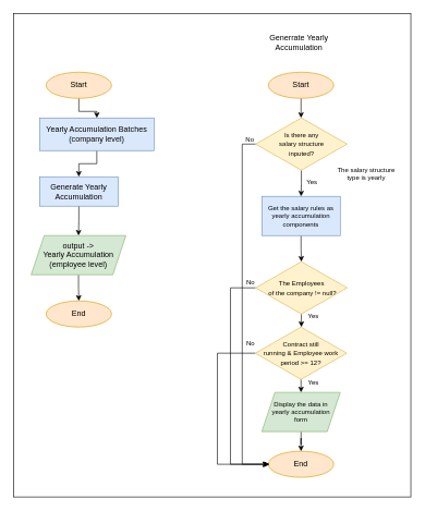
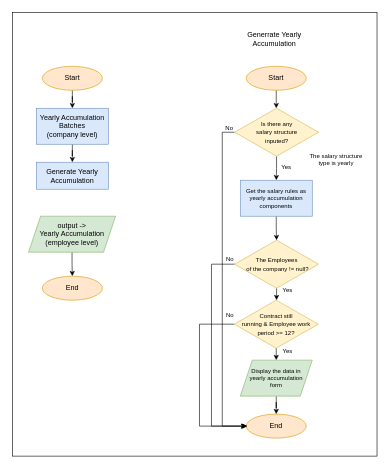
  <mxCell id="0" />
  <mxCell id="1" parent="0" />
  <mxCell id="2" value="" style="edgeStyle=orthogonalEdgeStyle;rounded=0;orthogonalLoop=1;jettySize=auto;html=1;" edge="1" parent="1" source="3" target="5"><mxGeometry relative="1" as="geometry" /></mxCell>
- <mxCell id="3" value="Yearly Accumulation Batches&lt;br&gt;(company level)" style="rounded=0;whiteSpace=wrap;html=1;fillColor=#dae8fc;strokeColor=#6c8ebf;" vertex="1" parent="1"><mxGeometry x="60" y="180" width="175" height="50" as="geometry" /></mxCell>
- <mxCell id="4" value="" style="edgeStyle=orthogonalEdgeStyle;rounded=0;orthogonalLoop=1;jettySize=auto;html=1;entryX=0.5;entryY=0;entryDx=0;entryDy=0;" edge="1" parent="1" source="5" target="7"><mxGeometry relative="1" as="geometry"><mxPoint x="120" y="450" as="targetPoint" /></mxGeometry></mxCell>
+ <mxCell id="3" value="Yearly Accumulation Batches&lt;br&gt;(company level)" style="rounded=0;whiteSpace=wrap;html=1;fillColor=#dae8fc;strokeColor=#6c8ebf;" vertex="1" parent="1"><mxGeometry x="60" y="180" width="120" height="60" as="geometry" /></mxCell>
  <mxCell id="5" value="Generate Yearly Accumulation" style="rounded=0;whiteSpace=wrap;html=1;fillColor=#dae8fc;strokeColor=#6c8ebf;" vertex="1" parent="1"><mxGeometry x="60" y="270" width="120" height="45" as="geometry" /></mxCell>
  <mxCell id="6" style="edgeStyle=orthogonalEdgeStyle;rounded=0;orthogonalLoop=1;jettySize=auto;html=1;" edge="1" parent="1" source="7" target="10"><mxGeometry relative="1" as="geometry" /></mxCell>
  <mxCell id="7" value="output -&amp;gt; &lt;br&gt;Yearly Accumulation (employee level)" style="shape=parallelogram;perimeter=parallelogramPerimeter;whiteSpace=wrap;html=1;fixedSize=1;fillColor=#d5e8d4;strokeColor=#82b366;" vertex="1" parent="1"><mxGeometry x="47" y="360" width="145" height="60" as="geometry" /></mxCell>
  <mxCell id="8" style="edgeStyle=orthogonalEdgeStyle;rounded=0;orthogonalLoop=1;jettySize=auto;html=1;" edge="1" parent="1" source="9" target="3"><mxGeometry relative="1" as="geometry" /></mxCell>
  <mxCell id="9" value="Start" style="ellipse;whiteSpace=wrap;html=1;fillColor=#ffe6cc;strokeColor=#d79b00;" vertex="1" parent="1"><mxGeometry x="70" y="110" width="100" height="40" as="geometry" /></mxCell>
  <mxCell id="10" value="End" style="ellipse;whiteSpace=wrap;html=1;fillColor=#ffe6cc;strokeColor=#d79b00;" vertex="1" parent="1"><mxGeometry x="70" y="460" width="100" height="40" as="geometry" /></mxCell>
  <mxCell id="11" value="Generrate Yearly Accumulation" style="text;html=1;strokeColor=none;fillColor=none;align=center;verticalAlign=middle;whiteSpace=wrap;rounded=0;" vertex="1" parent="1"><mxGeometry x="382" y="50" width="150" height="30" as="geometry" /></mxCell>
  <mxCell id="12" style="edgeStyle=orthogonalEdgeStyle;rounded=0;orthogonalLoop=1;jettySize=auto;html=1;" edge="1" parent="1" source="13"><mxGeometry relative="1" as="geometry"><mxPoint x="460" y="180" as="targetPoint" /></mxGeometry></mxCell>
  <mxCell id="13" value="Start" style="ellipse;whiteSpace=wrap;html=1;fillColor=#ffe6cc;strokeColor=#d79b00;" vertex="1" parent="1"><mxGeometry x="410" y="110" width="100" height="40" as="geometry" /></mxCell>
  <mxCell id="14" value="End" style="ellipse;whiteSpace=wrap;html=1;fillColor=#ffe6cc;strokeColor=#d79b00;" vertex="1" parent="1"><mxGeometry x="410" y="690" width="100" height="40" as="geometry" /></mxCell>
  <mxCell id="15" style="edgeStyle=orthogonalEdgeStyle;rounded=0;orthogonalLoop=1;jettySize=auto;html=1;entryX=0.5;entryY=0;entryDx=0;entryDy=0;fontSize=10;" edge="1" parent="1" source="17"><mxGeometry relative="1" as="geometry"><mxPoint x="460" y="600" as="targetPoint" /></mxGeometry></mxCell>
  <mxCell id="16" style="edgeStyle=orthogonalEdgeStyle;rounded=0;orthogonalLoop=1;jettySize=auto;html=1;entryX=0;entryY=0.5;entryDx=0;entryDy=0;fontSize=10;" edge="1" parent="1" source="17" target="14"><mxGeometry relative="1" as="geometry"><Array as="points"><mxPoint x="332" y="540" /><mxPoint x="332" y="710" /></Array></mxGeometry></mxCell>
  <mxCell id="17" value="&lt;font style=&quot;font-size: 10px;&quot;&gt;Contract still &lt;br&gt;running &amp;amp; Employee work &lt;br&gt;period &amp;gt;= 12?&lt;/font&gt;" style="rhombus;whiteSpace=wrap;html=1;fillColor=#fff2cc;strokeColor=#d6b656;" vertex="1" parent="1"><mxGeometry x="390" y="500" width="140" height="80" as="geometry" /></mxCell>
  <mxCell id="18" style="edgeStyle=orthogonalEdgeStyle;rounded=0;orthogonalLoop=1;jettySize=auto;html=1;entryX=0.5;entryY=0;entryDx=0;entryDy=0;fontSize=10;" edge="1" parent="1" source="20" target="17"><mxGeometry relative="1" as="geometry" /></mxCell>
  <mxCell id="19" style="edgeStyle=orthogonalEdgeStyle;rounded=0;orthogonalLoop=1;jettySize=auto;html=1;fontSize=10;" edge="1" parent="1" source="20"><mxGeometry relative="1" as="geometry"><mxPoint x="412" y="710" as="targetPoint" /><Array as="points"><mxPoint x="352" y="440" /><mxPoint x="352" y="710" /></Array></mxGeometry></mxCell>
  <mxCell id="20" value="&lt;span style=&quot;font-size: 10px;&quot;&gt;The Employees&lt;br&gt;&amp;nbsp;of the company != null?&lt;br&gt;&lt;/span&gt;" style="rhombus;whiteSpace=wrap;html=1;fillColor=#fff2cc;strokeColor=#d6b656;" vertex="1" parent="1"><mxGeometry x="390.5" y="400" width="140" height="80" as="geometry" /></mxCell>
  <mxCell id="21" value="" style="edgeStyle=orthogonalEdgeStyle;rounded=0;orthogonalLoop=1;jettySize=auto;html=1;fontSize=10;" edge="1" parent="1" source="23" target="25"><mxGeometry relative="1" as="geometry" /></mxCell>
  <mxCell id="22" style="edgeStyle=orthogonalEdgeStyle;rounded=0;orthogonalLoop=1;jettySize=auto;html=1;entryX=0;entryY=0.5;entryDx=0;entryDy=0;fontSize=10;" edge="1" parent="1" source="23" target="14"><mxGeometry relative="1" as="geometry"><Array as="points"><mxPoint x="370" y="220" /><mxPoint x="370" y="710" /></Array></mxGeometry></mxCell>
  <mxCell id="23" value="&lt;span style=&quot;font-size: 10px;&quot;&gt;Is there any &lt;br&gt;salary structure &lt;br&gt;inputed?&lt;br&gt;&lt;/span&gt;" style="rhombus;whiteSpace=wrap;html=1;fillColor=#fff2cc;strokeColor=#d6b656;" vertex="1" parent="1"><mxGeometry x="390.5" y="180" width="140" height="80" as="geometry" /></mxCell>
  <mxCell id="24" value="" style="edgeStyle=orthogonalEdgeStyle;rounded=0;orthogonalLoop=1;jettySize=auto;html=1;fontSize=10;" edge="1" parent="1" source="25" target="20"><mxGeometry relative="1" as="geometry" /></mxCell>
  <mxCell id="25" value="Get the salary rules as yearly accumulation components" style="rounded=0;whiteSpace=wrap;html=1;fontSize=10;fillColor=#dae8fc;strokeColor=#6c8ebf;" vertex="1" parent="1"><mxGeometry x="400" y="300" width="120" height="60" as="geometry" /></mxCell>
  <mxCell id="26" value="The salary structure type is yearly" style="text;html=1;strokeColor=none;fillColor=none;align=center;verticalAlign=middle;whiteSpace=wrap;rounded=0;fontSize=10;" vertex="1" parent="1"><mxGeometry x="510" y="250" width="100" height="30" as="geometry" /></mxCell>
  <mxCell id="27" value="" style="edgeStyle=orthogonalEdgeStyle;rounded=0;orthogonalLoop=1;jettySize=auto;html=1;fontSize=10;" edge="1" parent="1" source="28" target="14"><mxGeometry relative="1" as="geometry" /></mxCell>
  <mxCell id="28" value="Display the data in&lt;br&gt;yearly accumulation&lt;br&gt;form" style="shape=parallelogram;perimeter=parallelogramPerimeter;whiteSpace=wrap;html=1;fixedSize=1;fontSize=10;fillColor=#d5e8d4;strokeColor=#82b366;" vertex="1" parent="1"><mxGeometry x="400" y="600" width="120" height="60" as="geometry" /></mxCell>
  <mxCell id="29" value="No" style="text;html=1;strokeColor=none;fillColor=none;align=center;verticalAlign=middle;whiteSpace=wrap;rounded=0;fontSize=10;" vertex="1" parent="1"><mxGeometry x="353" y="510" width="60" height="30" as="geometry" /></mxCell>
  <mxCell id="30" value="No" style="text;html=1;strokeColor=none;fillColor=none;align=center;verticalAlign=middle;whiteSpace=wrap;rounded=0;fontSize=10;" vertex="1" parent="1"><mxGeometry x="353" y="416" width="60" height="30" as="geometry" /></mxCell>
  <mxCell id="31" value="No" style="text;html=1;strokeColor=none;fillColor=none;align=center;verticalAlign=middle;whiteSpace=wrap;rounded=0;fontSize=10;" vertex="1" parent="1"><mxGeometry x="352" y="197" width="60" height="30" as="geometry" /></mxCell>
  <mxCell id="32" value="Yes" style="text;html=1;strokeColor=none;fillColor=none;align=center;verticalAlign=middle;whiteSpace=wrap;rounded=0;fontSize=10;" vertex="1" parent="1"><mxGeometry x="449" y="468" width="60" height="30" as="geometry" /></mxCell>
  <mxCell id="33" value="Yes" style="text;html=1;strokeColor=none;fillColor=none;align=center;verticalAlign=middle;whiteSpace=wrap;rounded=0;fontSize=10;" vertex="1" parent="1"><mxGeometry x="449" y="570" width="60" height="30" as="geometry" /></mxCell>
  <mxCell id="34" value="Yes" style="text;html=1;strokeColor=none;fillColor=none;align=center;verticalAlign=middle;whiteSpace=wrap;rounded=0;fontSize=10;" vertex="1" parent="1"><mxGeometry x="447" y="262" width="60" height="30" as="geometry" /></mxCell>
  <mxCell id="35" value="" style="rounded=0;whiteSpace=wrap;html=1;fontSize=10;fillColor=none;" vertex="1" parent="1"><mxGeometry x="20" y="20" width="608" height="740" as="geometry" /></mxCell>
